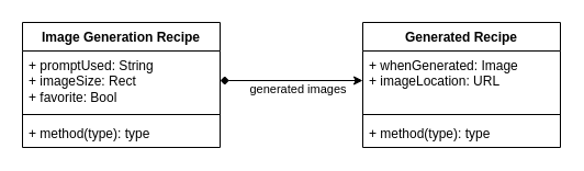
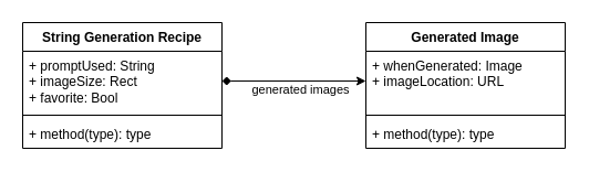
  <mxCell id="0" />
  <mxCell id="1" parent="0" />
- <mxCell id="2" value="Generated Recipe" style="swimlane;fontStyle=1;align=center;verticalAlign=top;childLayout=stackLayout;horizontal=1;startSize=26;horizontalStack=0;resizeParent=1;resizeParentMax=0;resizeLast=0;collapsible=1;marginBottom=0;whiteSpace=wrap;html=1;" vertex="1" parent="1"><mxGeometry x="330" y="20" width="180" height="114" as="geometry" /></mxCell>
+ <mxCell id="2" value="Generated Image" style="swimlane;fontStyle=1;align=center;verticalAlign=top;childLayout=stackLayout;horizontal=1;startSize=26;horizontalStack=0;resizeParent=1;resizeParentMax=0;resizeLast=0;collapsible=1;marginBottom=0;whiteSpace=wrap;html=1;" vertex="1" parent="1"><mxGeometry x="330" y="20" width="180" height="114" as="geometry" /></mxCell>
  <mxCell id="3" value="&lt;span style=&quot;background-color: transparent; color: light-dark(rgb(0, 0, 0), rgb(255, 255, 255));&quot;&gt;+ whenGenerated: Image&lt;/span&gt;&lt;div&gt;&lt;div&gt;+ imageLocation: URL&lt;/div&gt;&lt;/div&gt;" style="text;strokeColor=none;fillColor=none;align=left;verticalAlign=top;spacingLeft=4;spacingRight=4;overflow=hidden;rotatable=0;points=[[0,0.5],[1,0.5]];portConstraint=eastwest;whiteSpace=wrap;html=1;" vertex="1" parent="2"><mxGeometry y="26" width="180" height="54" as="geometry" /></mxCell>
  <mxCell id="4" value="" style="line;strokeWidth=1;fillColor=none;align=left;verticalAlign=middle;spacingTop=-1;spacingLeft=3;spacingRight=3;rotatable=0;labelPosition=right;points=[];portConstraint=eastwest;strokeColor=inherit;" vertex="1" parent="2"><mxGeometry y="80" width="180" height="8" as="geometry" /></mxCell>
  <mxCell id="5" value="+ method(type): type" style="text;strokeColor=none;fillColor=none;align=left;verticalAlign=top;spacingLeft=4;spacingRight=4;overflow=hidden;rotatable=0;points=[[0,0.5],[1,0.5]];portConstraint=eastwest;whiteSpace=wrap;html=1;" vertex="1" parent="2"><mxGeometry y="88" width="180" height="26" as="geometry" /></mxCell>
- <mxCell id="6" value="Image Generation Recipe" style="swimlane;fontStyle=1;align=center;verticalAlign=top;childLayout=stackLayout;horizontal=1;startSize=26;horizontalStack=0;resizeParent=1;resizeParentMax=0;resizeLast=0;collapsible=1;marginBottom=0;whiteSpace=wrap;html=1;" vertex="1" parent="1"><mxGeometry x="20" y="20" width="180" height="114" as="geometry" /></mxCell>
+ <mxCell id="6" value="String Generation Recipe" style="swimlane;fontStyle=1;align=center;verticalAlign=top;childLayout=stackLayout;horizontal=1;startSize=26;horizontalStack=0;resizeParent=1;resizeParentMax=0;resizeLast=0;collapsible=1;marginBottom=0;whiteSpace=wrap;html=1;" vertex="1" parent="1"><mxGeometry x="20" y="20" width="180" height="114" as="geometry" /></mxCell>
  <mxCell id="7" value="+ promptUsed: String&lt;div&gt;&lt;div&gt;+ imageSize: Rect&lt;/div&gt;&lt;div&gt;+ favorite: Bool&lt;/div&gt;&lt;/div&gt;" style="text;strokeColor=none;fillColor=none;align=left;verticalAlign=top;spacingLeft=4;spacingRight=4;overflow=hidden;rotatable=0;points=[[0,0.5],[1,0.5]];portConstraint=eastwest;whiteSpace=wrap;html=1;" vertex="1" parent="6"><mxGeometry y="26" width="180" height="54" as="geometry" /></mxCell>
  <mxCell id="8" value="" style="line;strokeWidth=1;fillColor=none;align=left;verticalAlign=middle;spacingTop=-1;spacingLeft=3;spacingRight=3;rotatable=0;labelPosition=right;points=[];portConstraint=eastwest;strokeColor=inherit;" vertex="1" parent="6"><mxGeometry y="80" width="180" height="8" as="geometry" /></mxCell>
  <mxCell id="9" value="+ method(type): type" style="text;strokeColor=none;fillColor=none;align=left;verticalAlign=top;spacingLeft=4;spacingRight=4;overflow=hidden;rotatable=0;points=[[0,0.5],[1,0.5]];portConstraint=eastwest;whiteSpace=wrap;html=1;" vertex="1" parent="6"><mxGeometry y="88" width="180" height="26" as="geometry" /></mxCell>
  <mxCell id="10" style="edgeStyle=orthogonalEdgeStyle;rounded=0;orthogonalLoop=1;jettySize=auto;html=1;entryX=0;entryY=0.5;entryDx=0;entryDy=0;startArrow=diamond;startFill=1;" edge="1" parent="1" source="7" target="3"><mxGeometry relative="1" as="geometry" /></mxCell>
  <mxCell id="11" value="generated images" style="edgeLabel;html=1;align=center;verticalAlign=middle;resizable=0;points=[];" vertex="1" connectable="0" parent="10"><mxGeometry x="0.159" y="2" relative="1" as="geometry"><mxPoint x="-5" y="9" as="offset" /></mxGeometry></mxCell>
